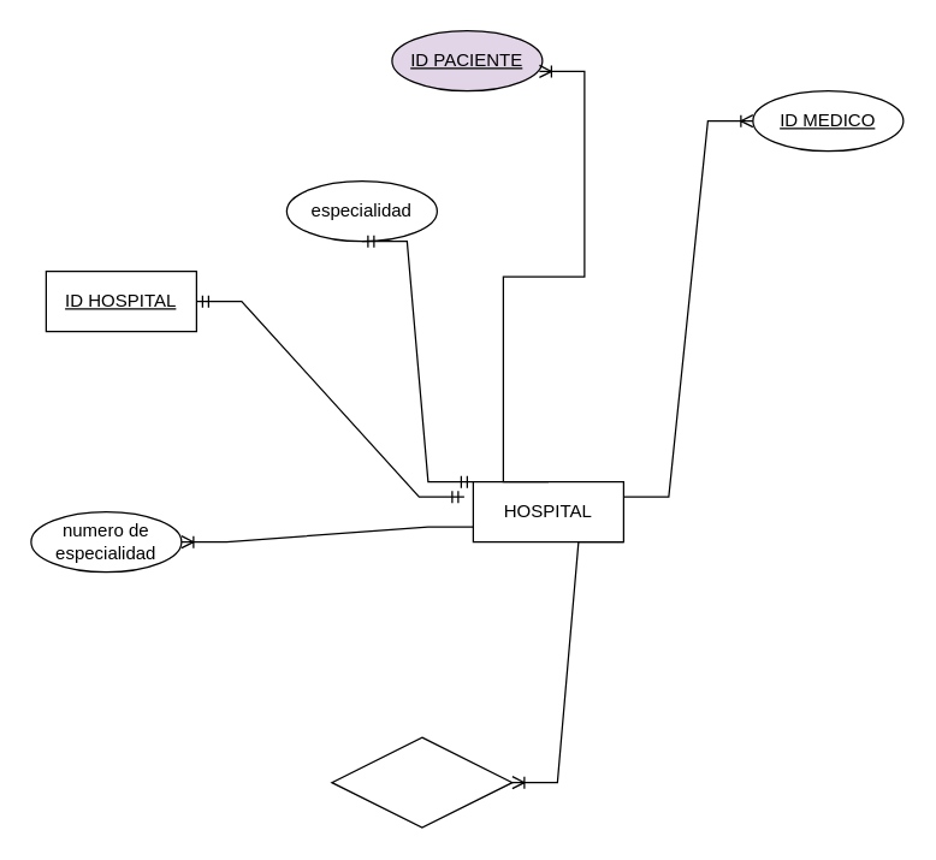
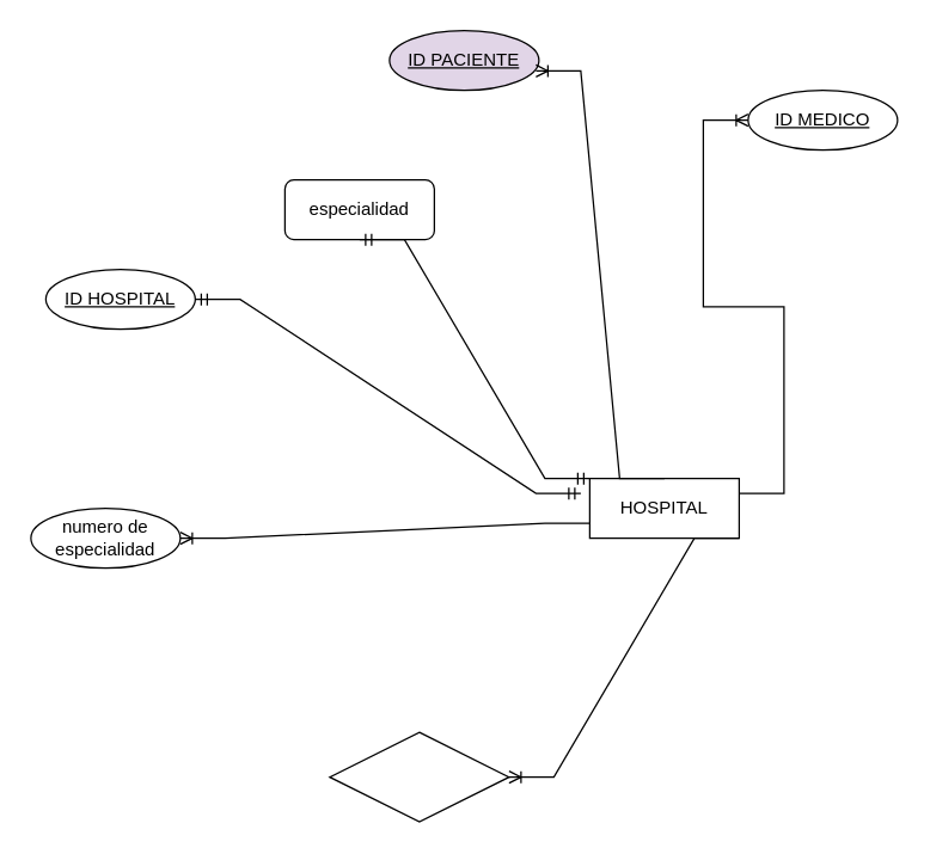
  <mxCell id="0" />
  <mxCell id="1" parent="0" />
- <mxCell id="2" value="&lt;font style=&quot;vertical-align: inherit;&quot;&gt;&lt;font style=&quot;vertical-align: inherit;&quot;&gt;HOSPITAL&lt;/font&gt;&lt;/font&gt;" style="whiteSpace=wrap;html=1;align=center;" vertex="1" parent="1"><mxGeometry x="314" y="320" width="100" height="40" as="geometry" /></mxCell>
+ <mxCell id="2" value="&lt;font style=&quot;vertical-align: inherit;&quot;&gt;&lt;font style=&quot;vertical-align: inherit;&quot;&gt;HOSPITAL&lt;/font&gt;&lt;/font&gt;" style="whiteSpace=wrap;html=1;align=center;" vertex="1" parent="1"><mxGeometry x="394" y="320" width="100" height="40" as="geometry" /></mxCell>
  <mxCell id="3" value="&lt;font style=&quot;vertical-align: inherit;&quot;&gt;&lt;font style=&quot;vertical-align: inherit;&quot;&gt;ID PACIENTE&lt;/font&gt;&lt;/font&gt;" style="ellipse;whiteSpace=wrap;html=1;align=center;fontStyle=4;fillColor=#e1d5e7;" vertex="1" parent="1"><mxGeometry x="260" y="20" width="100" height="40" as="geometry" /></mxCell>
  <mxCell id="4" value="" style="edgeStyle=entityRelationEdgeStyle;fontSize=12;html=1;endArrow=ERoneToMany;rounded=0;exitX=0.5;exitY=0;exitDx=0;exitDy=0;entryX=0.98;entryY=0.675;entryDx=0;entryDy=0;entryPerimeter=0;" edge="1" parent="1" source="2" target="3"><mxGeometry width="100" height="100" relative="1" as="geometry"><mxPoint x="360" y="270" as="sourcePoint" /><mxPoint x="340" y="60" as="targetPoint" /><Array as="points"><mxPoint x="400" y="270" /><mxPoint x="340" y="250" /><mxPoint x="340" y="260" /><mxPoint x="320" y="130" /><mxPoint x="340" y="250" /><mxPoint x="370" y="200" /></Array></mxGeometry></mxCell>
  <mxCell id="5" value="&lt;font style=&quot;vertical-align: inherit;&quot;&gt;&lt;font style=&quot;vertical-align: inherit;&quot;&gt;ID MEDICO&lt;/font&gt;&lt;/font&gt;" style="ellipse;whiteSpace=wrap;html=1;align=center;fontStyle=4;" vertex="1" parent="1"><mxGeometry x="500" y="60" width="100" height="40" as="geometry" /></mxCell>
  <mxCell id="6" value="" style="edgeStyle=entityRelationEdgeStyle;fontSize=12;html=1;endArrow=ERoneToMany;rounded=0;entryX=0;entryY=0.5;entryDx=0;entryDy=0;exitX=1;exitY=0.25;exitDx=0;exitDy=0;" edge="1" parent="1" source="2" target="5"><mxGeometry width="100" height="100" relative="1" as="geometry"><mxPoint x="360" y="370" as="sourcePoint" /><mxPoint x="460" y="270" as="targetPoint" /></mxGeometry></mxCell>
- <mxCell id="7" value="&lt;font style=&quot;vertical-align: inherit;&quot;&gt;&lt;font style=&quot;vertical-align: inherit;&quot;&gt;ID HOSPITAL&lt;/font&gt;&lt;/font&gt;" style="whiteSpace=wrap;html=1;align=center;fontStyle=4;rounded=0;" vertex="1" parent="1"><mxGeometry x="30" y="180" width="100" height="40" as="geometry" /></mxCell>
+ <mxCell id="7" value="&lt;font style=&quot;vertical-align: inherit;&quot;&gt;&lt;font style=&quot;vertical-align: inherit;&quot;&gt;ID HOSPITAL&lt;/font&gt;&lt;/font&gt;" style="ellipse;whiteSpace=wrap;html=1;align=center;fontStyle=4;" vertex="1" parent="1"><mxGeometry x="30" y="180" width="100" height="40" as="geometry" /></mxCell>
  <mxCell id="8" value="" style="edgeStyle=entityRelationEdgeStyle;fontSize=12;html=1;endArrow=ERmandOne;startArrow=ERmandOne;rounded=0;exitX=1;exitY=0.5;exitDx=0;exitDy=0;entryX=-0.06;entryY=0.25;entryDx=0;entryDy=0;entryPerimeter=0;" edge="1" parent="1" source="7" target="2"><mxGeometry width="100" height="100" relative="1" as="geometry"><mxPoint x="360" y="370" as="sourcePoint" /><mxPoint x="460" y="270" as="targetPoint" /></mxGeometry></mxCell>
  <mxCell id="9" value="&lt;font style=&quot;vertical-align: inherit;&quot;&gt;&lt;font style=&quot;vertical-align: inherit;&quot;&gt;numero de especialidad&lt;/font&gt;&lt;/font&gt;" style="ellipse;whiteSpace=wrap;html=1;align=center;" vertex="1" parent="1"><mxGeometry x="20" y="340" width="100" height="40" as="geometry" /></mxCell>
- <mxCell id="10" value="&lt;font style=&quot;vertical-align: inherit;&quot;&gt;&lt;font style=&quot;vertical-align: inherit;&quot;&gt;especialidad&lt;/font&gt;&lt;/font&gt;" style="ellipse;whiteSpace=wrap;html=1;align=center;" vertex="1" parent="1"><mxGeometry x="190" y="120" width="100" height="40" as="geometry" /></mxCell>
+ <mxCell id="10" value="&lt;font style=&quot;vertical-align: inherit;&quot;&gt;&lt;font style=&quot;vertical-align: inherit;&quot;&gt;especialidad&lt;/font&gt;&lt;/font&gt;" style="whiteSpace=wrap;html=1;align=center;rounded=1;" vertex="1" parent="1"><mxGeometry x="190" y="120" width="100" height="40" as="geometry" /></mxCell>
  <mxCell id="11" value="" style="edgeStyle=entityRelationEdgeStyle;fontSize=12;html=1;endArrow=ERoneToMany;rounded=0;exitX=0;exitY=0.75;exitDx=0;exitDy=0;entryX=1;entryY=0.5;entryDx=0;entryDy=0;" edge="1" parent="1" source="2" target="9"><mxGeometry width="100" height="100" relative="1" as="geometry"><mxPoint x="360" y="370" as="sourcePoint" /><mxPoint x="460" y="270" as="targetPoint" /></mxGeometry></mxCell>
  <mxCell id="12" value="" style="edgeStyle=entityRelationEdgeStyle;fontSize=12;html=1;endArrow=ERmandOne;startArrow=ERmandOne;rounded=0;entryX=0.5;entryY=1;entryDx=0;entryDy=0;exitX=0;exitY=0;exitDx=0;exitDy=0;" edge="1" parent="1" source="2" target="10"><mxGeometry width="100" height="100" relative="1" as="geometry"><mxPoint x="360" y="370" as="sourcePoint" /><mxPoint x="460" y="270" as="targetPoint" /></mxGeometry></mxCell>
  <mxCell id="13" value="" style="shape=rhombus;perimeter=rhombusPerimeter;whiteSpace=wrap;html=1;align=center;" vertex="1" parent="1"><mxGeometry x="220" y="490" width="120" height="60" as="geometry" /></mxCell>
  <mxCell id="14" value="" style="edgeStyle=entityRelationEdgeStyle;fontSize=12;html=1;endArrow=ERoneToMany;rounded=0;exitX=1;exitY=1;exitDx=0;exitDy=0;" edge="1" parent="1" source="2" target="13"><mxGeometry width="100" height="100" relative="1" as="geometry"><mxPoint x="360" y="670" as="sourcePoint" /><mxPoint x="460" y="570" as="targetPoint" /></mxGeometry></mxCell>
